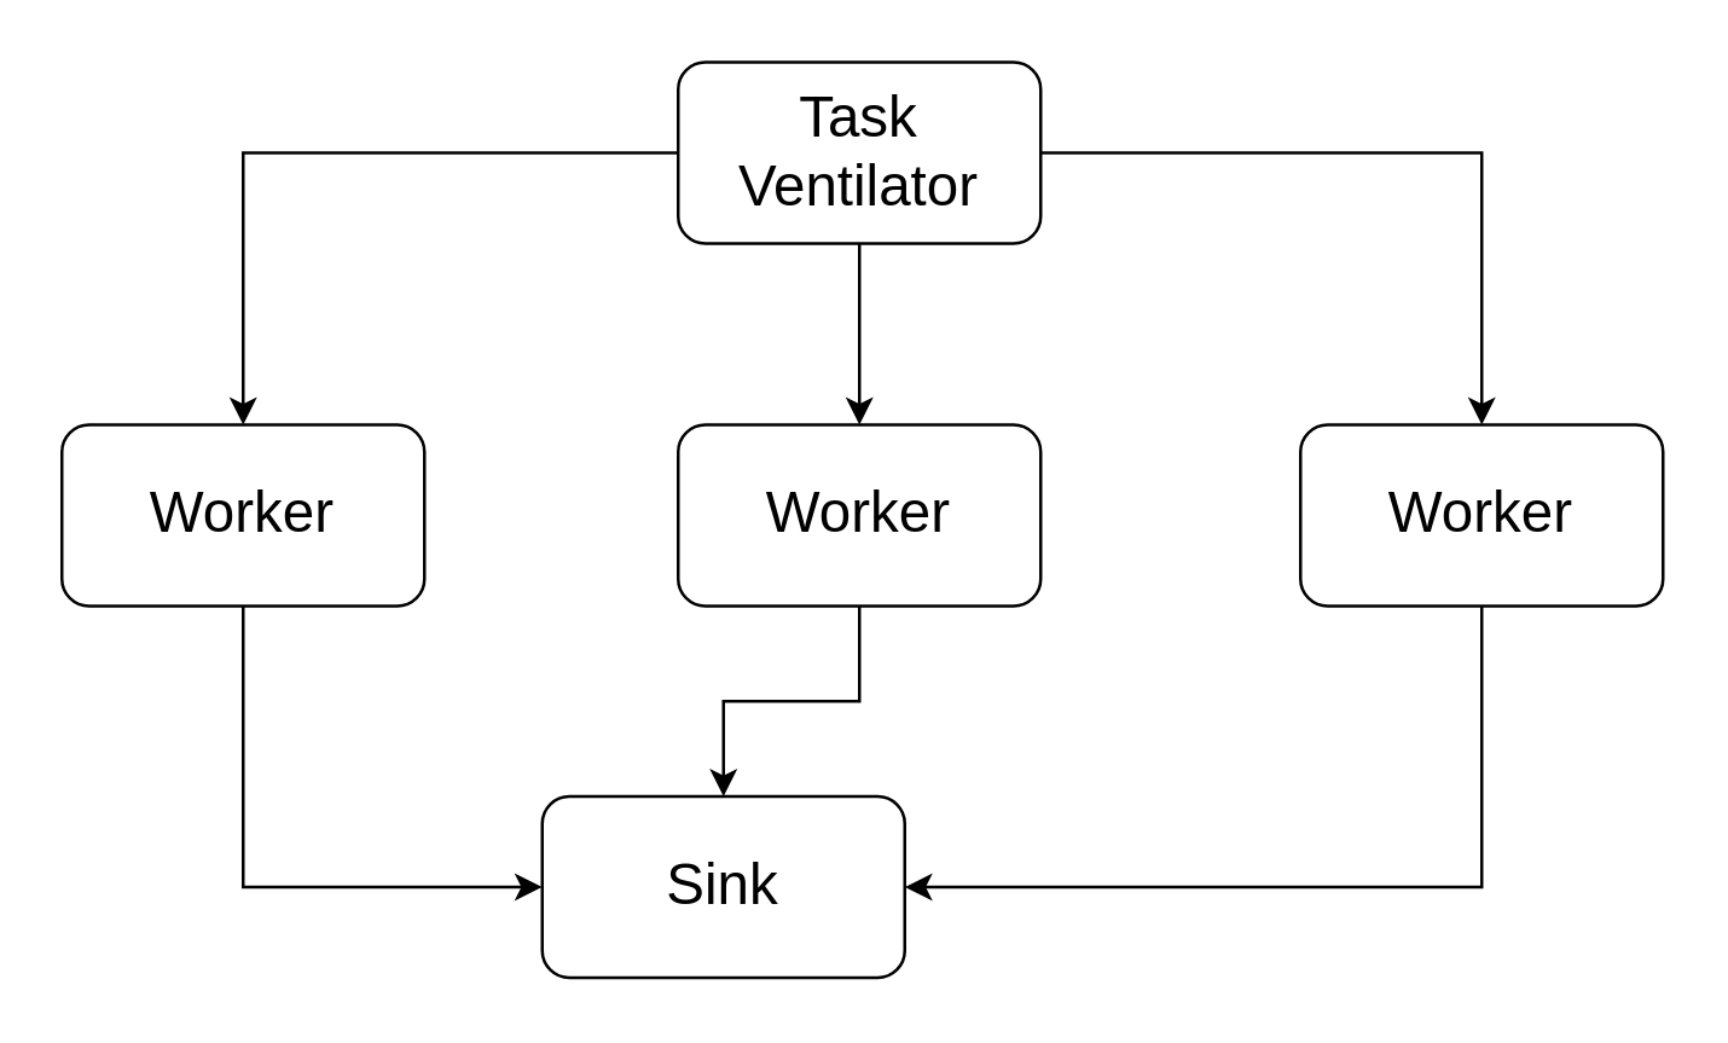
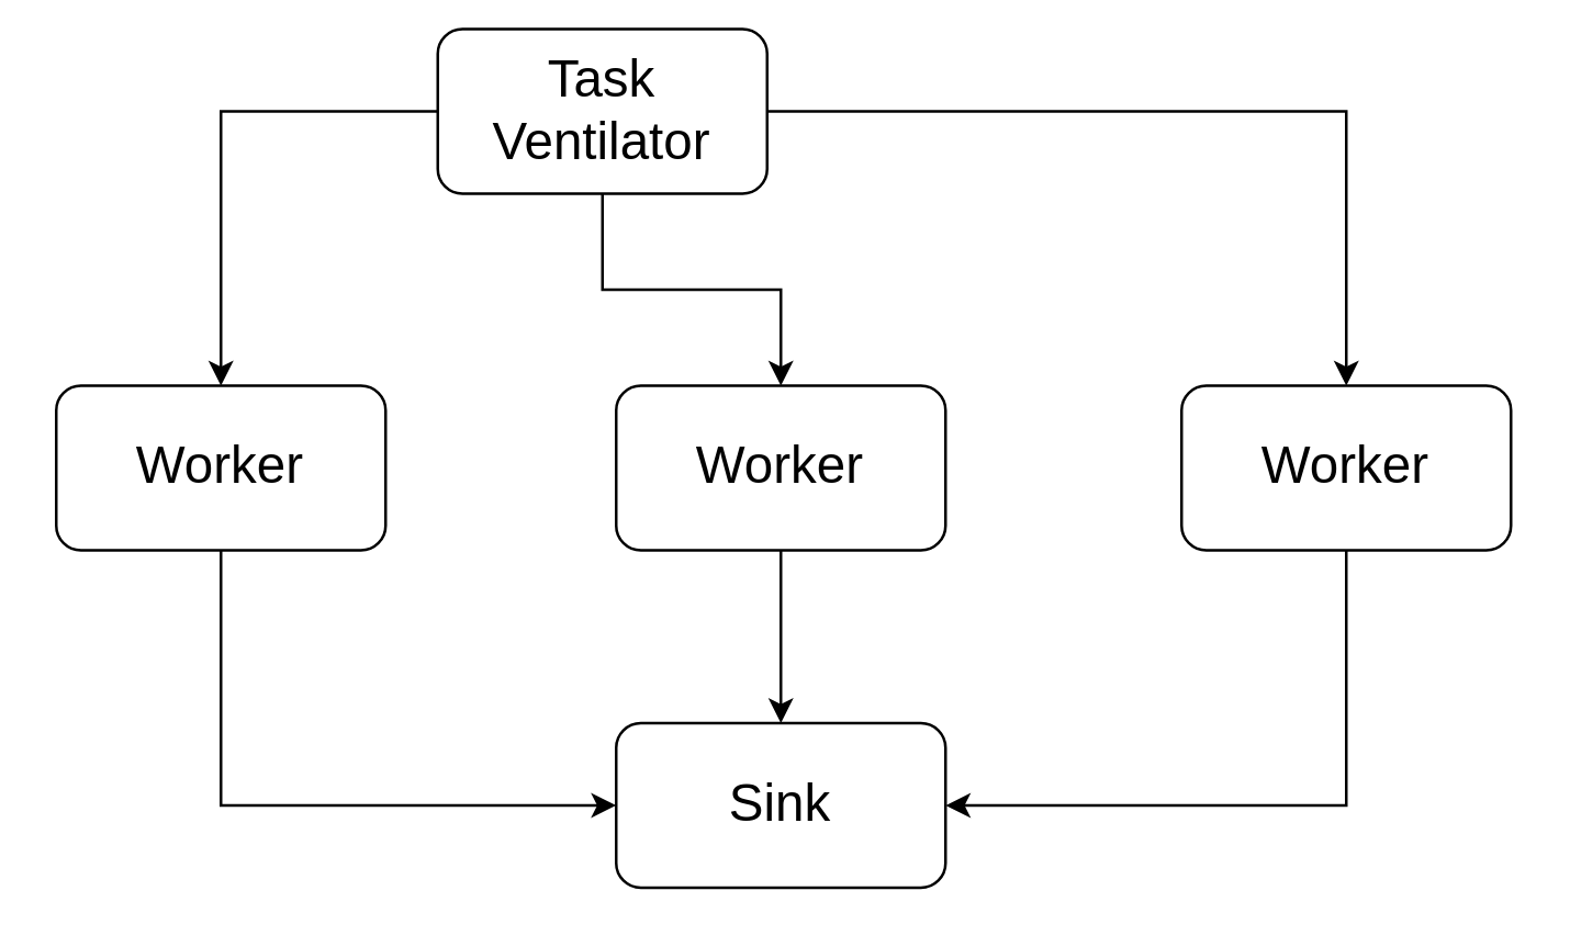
  <mxCell id="0" />
  <mxCell id="1" parent="0" />
  <mxCell id="2" style="edgeStyle=orthogonalEdgeStyle;rounded=0;orthogonalLoop=1;jettySize=auto;html=1;entryX=0.5;entryY=0;entryDx=0;entryDy=0;fontSize=19;" edge="1" parent="1" source="5" target="7"><mxGeometry relative="1" as="geometry" /></mxCell>
  <mxCell id="3" style="edgeStyle=orthogonalEdgeStyle;rounded=0;orthogonalLoop=1;jettySize=auto;html=1;entryX=0.5;entryY=0;entryDx=0;entryDy=0;fontSize=19;" edge="1" parent="1" source="5" target="11"><mxGeometry relative="1" as="geometry" /></mxCell>
  <mxCell id="4" style="edgeStyle=orthogonalEdgeStyle;rounded=0;orthogonalLoop=1;jettySize=auto;html=1;entryX=0.5;entryY=0;entryDx=0;entryDy=0;fontSize=19;" edge="1" parent="1" source="5" target="9"><mxGeometry relative="1" as="geometry" /></mxCell>
- <mxCell id="5" value="Task Ventilator" style="rounded=1;whiteSpace=wrap;html=1;fontSize=19;" vertex="1" parent="1"><mxGeometry x="224" y="20" width="120" height="60" as="geometry" /></mxCell>
+ <mxCell id="5" value="Task Ventilator" style="rounded=1;whiteSpace=wrap;html=1;fontSize=19;" vertex="1" parent="1"><mxGeometry x="159" y="10" width="120" height="60" as="geometry" /></mxCell>
  <mxCell id="6" style="edgeStyle=orthogonalEdgeStyle;rounded=0;orthogonalLoop=1;jettySize=auto;html=1;entryX=0;entryY=0.5;entryDx=0;entryDy=0;fontSize=19;" edge="1" parent="1" source="7" target="12"><mxGeometry relative="1" as="geometry"><Array as="points"><mxPoint x="80" y="293" /></Array></mxGeometry></mxCell>
  <mxCell id="7" value="Worker" style="rounded=1;whiteSpace=wrap;html=1;fontSize=19;" vertex="1" parent="1"><mxGeometry x="20" y="140" width="120" height="60" as="geometry" /></mxCell>
  <mxCell id="8" style="edgeStyle=orthogonalEdgeStyle;rounded=0;orthogonalLoop=1;jettySize=auto;html=1;entryX=1;entryY=0.5;entryDx=0;entryDy=0;fontSize=19;" edge="1" parent="1" source="9" target="12"><mxGeometry relative="1" as="geometry"><Array as="points"><mxPoint x="490" y="293" /></Array></mxGeometry></mxCell>
  <mxCell id="9" value="Worker" style="rounded=1;whiteSpace=wrap;html=1;fontSize=19;" vertex="1" parent="1"><mxGeometry x="430" y="140" width="120" height="60" as="geometry" /></mxCell>
  <mxCell id="10" style="edgeStyle=orthogonalEdgeStyle;rounded=0;orthogonalLoop=1;jettySize=auto;html=1;entryX=0.5;entryY=0;entryDx=0;entryDy=0;fontSize=19;" edge="1" parent="1" source="11" target="12"><mxGeometry relative="1" as="geometry" /></mxCell>
  <mxCell id="11" value="Worker" style="rounded=1;whiteSpace=wrap;html=1;fontSize=19;" vertex="1" parent="1"><mxGeometry x="224" y="140" width="120" height="60" as="geometry" /></mxCell>
- <mxCell id="12" value="Sink" style="rounded=1;whiteSpace=wrap;html=1;fontSize=19;" vertex="1" parent="1"><mxGeometry x="179" y="263" width="120" height="60" as="geometry" /></mxCell>
+ <mxCell id="12" value="Sink" style="rounded=1;whiteSpace=wrap;html=1;fontSize=19;" vertex="1" parent="1"><mxGeometry x="224" y="263" width="120" height="60" as="geometry" /></mxCell>
